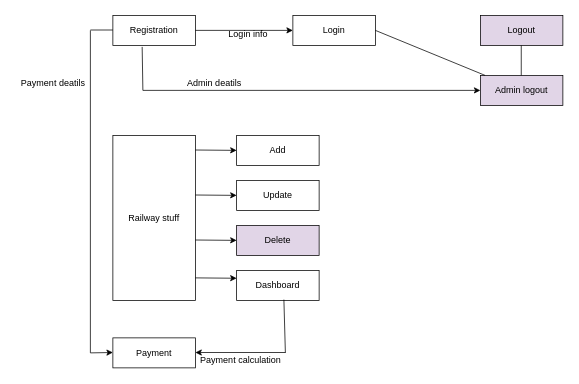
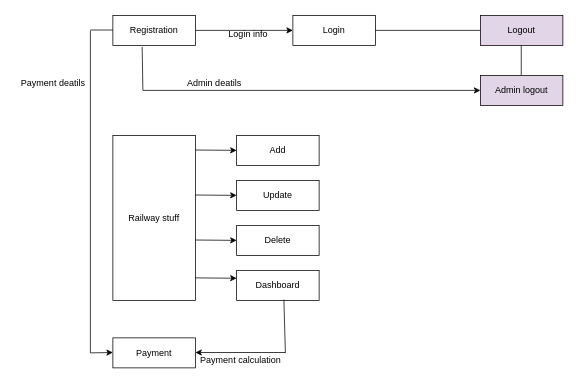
  <mxCell id="0" />
  <mxCell id="1" parent="0" />
  <mxCell id="2" value="Text" style="text;html=1;resizable=0;autosize=1;align=center;verticalAlign=middle;points=[];fillColor=none;strokeColor=none;rounded=0;" vertex="1" parent="1"><mxGeometry x="185" y="30" width="40" height="20" as="geometry" /></mxCell>
  <mxCell id="3" value="Registration" style="rounded=0;whiteSpace=wrap;html=1;" vertex="1" parent="1"><mxGeometry x="150" y="20" width="110" height="40" as="geometry" /></mxCell>
  <mxCell id="4" value="Text" style="text;html=1;resizable=0;autosize=1;align=center;verticalAlign=middle;points=[];fillColor=none;strokeColor=none;rounded=0;" vertex="1" parent="1"><mxGeometry x="425" y="30" width="40" height="20" as="geometry" /></mxCell>
  <mxCell id="5" value="Login" style="rounded=0;whiteSpace=wrap;html=1;" vertex="1" parent="1"><mxGeometry x="390" y="20" width="110" height="40" as="geometry" /></mxCell>
  <mxCell id="6" value="Text" style="text;html=1;resizable=0;autosize=1;align=center;verticalAlign=middle;points=[];fillColor=none;strokeColor=none;rounded=0;" vertex="1" parent="1"><mxGeometry x="675" y="30" width="40" height="20" as="geometry" /></mxCell>
  <mxCell id="7" value="Logout" style="rounded=0;whiteSpace=wrap;html=1;fillColor=#e1d5e7;" vertex="1" parent="1"><mxGeometry x="640" y="20" width="110" height="40" as="geometry" /></mxCell>
  <mxCell id="8" value="Text" style="text;html=1;resizable=0;autosize=1;align=center;verticalAlign=middle;points=[];fillColor=none;strokeColor=none;rounded=0;" vertex="1" parent="1"><mxGeometry x="675" y="110" width="40" height="20" as="geometry" /></mxCell>
  <mxCell id="9" value="Admin logout" style="rounded=0;whiteSpace=wrap;html=1;fillColor=#e1d5e7;" vertex="1" parent="1"><mxGeometry x="640" y="100" width="110" height="40" as="geometry" /></mxCell>
  <mxCell id="10" value="Text" style="text;html=1;resizable=0;autosize=1;align=center;verticalAlign=middle;points=[];fillColor=none;strokeColor=none;rounded=0;" vertex="1" parent="1"><mxGeometry x="350" y="190" width="40" height="20" as="geometry" /></mxCell>
  <mxCell id="11" value="Add" style="rounded=0;whiteSpace=wrap;html=1;" vertex="1" parent="1"><mxGeometry x="315" y="180" width="110" height="40" as="geometry" /></mxCell>
  <mxCell id="12" value="Text" style="text;html=1;resizable=0;autosize=1;align=center;verticalAlign=middle;points=[];fillColor=none;strokeColor=none;rounded=0;" vertex="1" parent="1"><mxGeometry x="350" y="250" width="40" height="20" as="geometry" /></mxCell>
  <mxCell id="13" value="Update" style="rounded=0;whiteSpace=wrap;html=1;" vertex="1" parent="1"><mxGeometry x="315" y="240" width="110" height="40" as="geometry" /></mxCell>
  <mxCell id="14" value="Text" style="text;html=1;resizable=0;autosize=1;align=center;verticalAlign=middle;points=[];fillColor=none;strokeColor=none;rounded=0;" vertex="1" parent="1"><mxGeometry x="350" y="310" width="40" height="20" as="geometry" /></mxCell>
- <mxCell id="15" value="Delete" style="rounded=0;whiteSpace=wrap;html=1;fillColor=#e1d5e7;" vertex="1" parent="1"><mxGeometry x="315" y="300" width="110" height="40" as="geometry" /></mxCell>
+ <mxCell id="15" value="Delete" style="rounded=0;whiteSpace=wrap;html=1;" vertex="1" parent="1"><mxGeometry x="315" y="300" width="110" height="40" as="geometry" /></mxCell>
  <mxCell id="16" value="Text" style="text;html=1;resizable=0;autosize=1;align=center;verticalAlign=middle;points=[];fillColor=none;strokeColor=none;rounded=0;" vertex="1" parent="1"><mxGeometry x="350" y="370" width="40" height="20" as="geometry" /></mxCell>
  <mxCell id="17" value="Dashboard" style="rounded=0;whiteSpace=wrap;html=1;" vertex="1" parent="1"><mxGeometry x="315" y="360" width="110" height="40" as="geometry" /></mxCell>
  <mxCell id="18" value="Text" style="text;html=1;resizable=0;autosize=1;align=center;verticalAlign=middle;points=[];fillColor=none;strokeColor=none;rounded=0;" vertex="1" parent="1"><mxGeometry x="185" y="460" width="40" height="20" as="geometry" /></mxCell>
  <mxCell id="19" value="Payment" style="rounded=0;whiteSpace=wrap;html=1;" vertex="1" parent="1"><mxGeometry x="150" y="450" width="110" height="40" as="geometry" /></mxCell>
  <mxCell id="20" value="Text" style="text;html=1;resizable=0;autosize=1;align=center;verticalAlign=middle;points=[];fillColor=none;strokeColor=none;rounded=0;" vertex="1" parent="1"><mxGeometry x="185" y="230" width="40" height="20" as="geometry" /></mxCell>
  <mxCell id="21" value="Railway stuff" style="rounded=0;whiteSpace=wrap;html=1;" vertex="1" parent="1"><mxGeometry x="150" y="180" width="110" height="220" as="geometry" /></mxCell>
  <mxCell id="22" value="" style="endArrow=classic;html=1;exitX=1;exitY=0.5;exitDx=0;exitDy=0;entryX=0;entryY=0.5;entryDx=0;entryDy=0;" edge="1" parent="1" source="3" target="5"><mxGeometry width="50" height="50" relative="1" as="geometry"><mxPoint x="290" y="90" as="sourcePoint" /><mxPoint x="340" y="40" as="targetPoint" /></mxGeometry></mxCell>
  <mxCell id="23" value="" style="endArrow=classic;html=1;entryX=0;entryY=0.5;entryDx=0;entryDy=0;" edge="1" parent="1" target="9"><mxGeometry width="50" height="50" relative="1" as="geometry"><mxPoint x="190" y="120" as="sourcePoint" /><mxPoint x="490" y="120" as="targetPoint" /></mxGeometry></mxCell>
  <mxCell id="24" value="" style="endArrow=classic;html=1;exitX=1;exitY=0.5;exitDx=0;exitDy=0;entryX=0;entryY=0.5;entryDx=0;entryDy=0;" edge="1" parent="1" target="11"><mxGeometry width="50" height="50" relative="1" as="geometry"><mxPoint x="260" y="199.5" as="sourcePoint" /><mxPoint x="310" y="199.5" as="targetPoint" /></mxGeometry></mxCell>
  <mxCell id="25" value="" style="endArrow=classic;html=1;exitX=1;exitY=0.5;exitDx=0;exitDy=0;entryX=0;entryY=0.5;entryDx=0;entryDy=0;" edge="1" parent="1"><mxGeometry width="50" height="50" relative="1" as="geometry"><mxPoint x="260" y="259.5" as="sourcePoint" /><mxPoint x="315" y="260" as="targetPoint" /></mxGeometry></mxCell>
  <mxCell id="26" value="" style="endArrow=classic;html=1;exitX=1;exitY=0.5;exitDx=0;exitDy=0;entryX=0;entryY=0.5;entryDx=0;entryDy=0;" edge="1" parent="1"><mxGeometry width="50" height="50" relative="1" as="geometry"><mxPoint x="260" y="319.5" as="sourcePoint" /><mxPoint x="315" y="320" as="targetPoint" /></mxGeometry></mxCell>
  <mxCell id="27" value="" style="endArrow=classic;html=1;exitX=1;exitY=0.5;exitDx=0;exitDy=0;entryX=0;entryY=0.5;entryDx=0;entryDy=0;" edge="1" parent="1"><mxGeometry width="50" height="50" relative="1" as="geometry"><mxPoint x="260" y="370" as="sourcePoint" /><mxPoint x="315" y="370.5" as="targetPoint" /></mxGeometry></mxCell>
  <mxCell id="28" value="" style="endArrow=classic;html=1;" edge="1" parent="1"><mxGeometry width="50" height="50" relative="1" as="geometry"><mxPoint x="380" y="469.5" as="sourcePoint" /><mxPoint x="260" y="469.5" as="targetPoint" /></mxGeometry></mxCell>
  <mxCell id="29" value="" style="endArrow=none;html=1;entryX=0.355;entryY=1.05;entryDx=0;entryDy=0;entryPerimeter=0;" edge="1" parent="1" target="3"><mxGeometry width="50" height="50" relative="1" as="geometry"><mxPoint x="190" y="120" as="sourcePoint" /><mxPoint x="190" y="70" as="targetPoint" /></mxGeometry></mxCell>
- <mxCell id="30" value="" style="endArrow=none;html=1;exitX=1;exitY=0.5;exitDx=0;exitDy=0;" edge="1" parent="1" source="5" target="9"><mxGeometry width="50" height="50" relative="1" as="geometry"><mxPoint x="530" y="65" as="sourcePoint" /><mxPoint x="580" y="15" as="targetPoint" /></mxGeometry></mxCell>
+ <mxCell id="30" value="" style="endArrow=none;html=1;entryX=0;entryY=0.5;entryDx=0;entryDy=0;exitX=1;exitY=0.5;exitDx=0;exitDy=0;" edge="1" parent="1" source="5" target="7"><mxGeometry width="50" height="50" relative="1" as="geometry"><mxPoint x="530" y="65" as="sourcePoint" /><mxPoint x="580" y="15" as="targetPoint" /></mxGeometry></mxCell>
  <mxCell id="31" value="" style="endArrow=none;html=1;" edge="1" parent="1"><mxGeometry width="50" height="50" relative="1" as="geometry"><mxPoint x="694.5" y="100" as="sourcePoint" /><mxPoint x="694.5" y="60" as="targetPoint" /></mxGeometry></mxCell>
  <mxCell id="32" value="" style="endArrow=classic;html=1;" edge="1" parent="1"><mxGeometry width="50" height="50" relative="1" as="geometry"><mxPoint x="120" y="470" as="sourcePoint" /><mxPoint x="150" y="469.5" as="targetPoint" /></mxGeometry></mxCell>
  <mxCell id="33" value="" style="endArrow=none;html=1;" edge="1" parent="1"><mxGeometry width="50" height="50" relative="1" as="geometry"><mxPoint x="120" y="470" as="sourcePoint" /><mxPoint x="120" y="40" as="targetPoint" /></mxGeometry></mxCell>
  <mxCell id="34" value="" style="endArrow=none;html=1;" edge="1" parent="1"><mxGeometry width="50" height="50" relative="1" as="geometry"><mxPoint x="120" y="39.5" as="sourcePoint" /><mxPoint x="150" y="39.5" as="targetPoint" /></mxGeometry></mxCell>
  <mxCell id="35" value="" style="endArrow=none;html=1;entryX=0.573;entryY=0.975;entryDx=0;entryDy=0;entryPerimeter=0;" edge="1" parent="1" target="17"><mxGeometry width="50" height="50" relative="1" as="geometry"><mxPoint x="380" y="470" as="sourcePoint" /><mxPoint x="380" y="410" as="targetPoint" /></mxGeometry></mxCell>
  <mxCell id="36" value="Payment deatils" style="text;html=1;resizable=0;autosize=1;align=center;verticalAlign=middle;points=[];fillColor=none;strokeColor=none;rounded=0;" vertex="1" parent="1"><mxGeometry x="20" y="100" width="100" height="20" as="geometry" /></mxCell>
  <mxCell id="37" value="Admin deatils" style="text;html=1;resizable=0;autosize=1;align=center;verticalAlign=middle;points=[];fillColor=none;strokeColor=none;rounded=0;" vertex="1" parent="1"><mxGeometry x="240" y="100" width="90" height="20" as="geometry" /></mxCell>
  <mxCell id="38" value="Payment calculation" style="text;html=1;resizable=0;autosize=1;align=center;verticalAlign=middle;points=[];fillColor=none;strokeColor=none;rounded=0;" vertex="1" parent="1"><mxGeometry x="260" y="470" width="120" height="20" as="geometry" /></mxCell>
  <mxCell id="39" value="Login info" style="text;html=1;resizable=0;autosize=1;align=center;verticalAlign=middle;points=[];fillColor=none;strokeColor=none;rounded=0;" vertex="1" parent="1"><mxGeometry x="295" y="35" width="70" height="20" as="geometry" /></mxCell>
